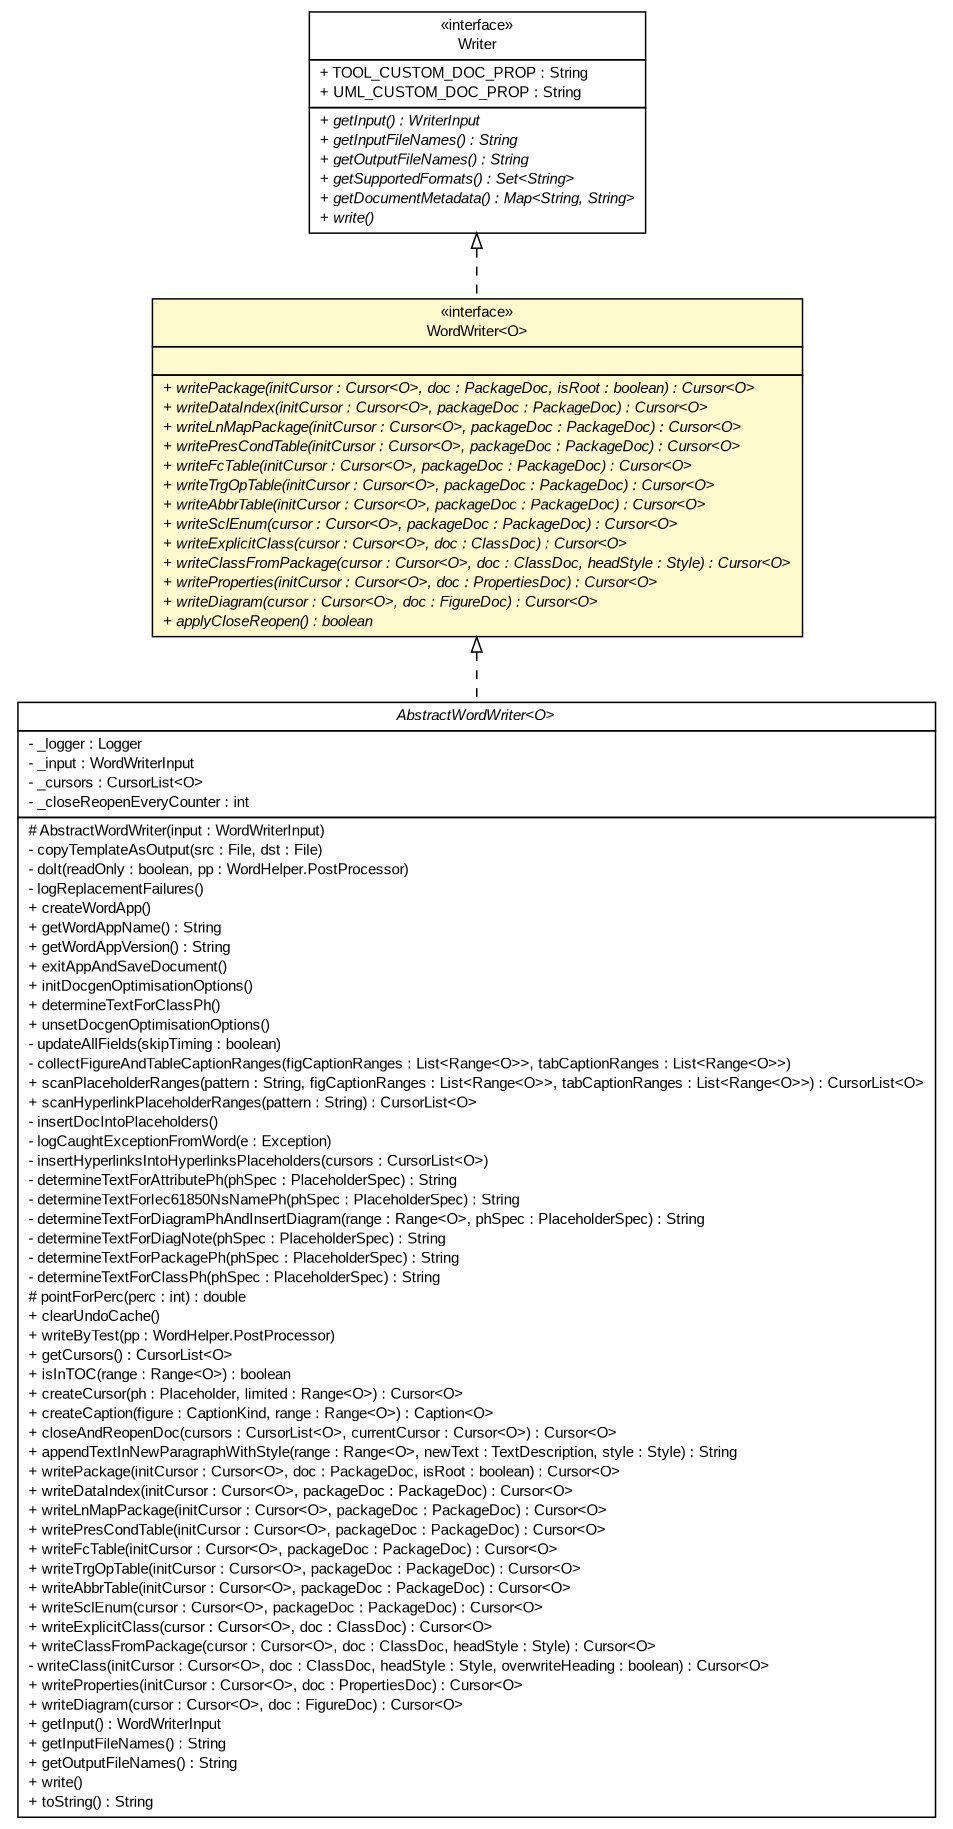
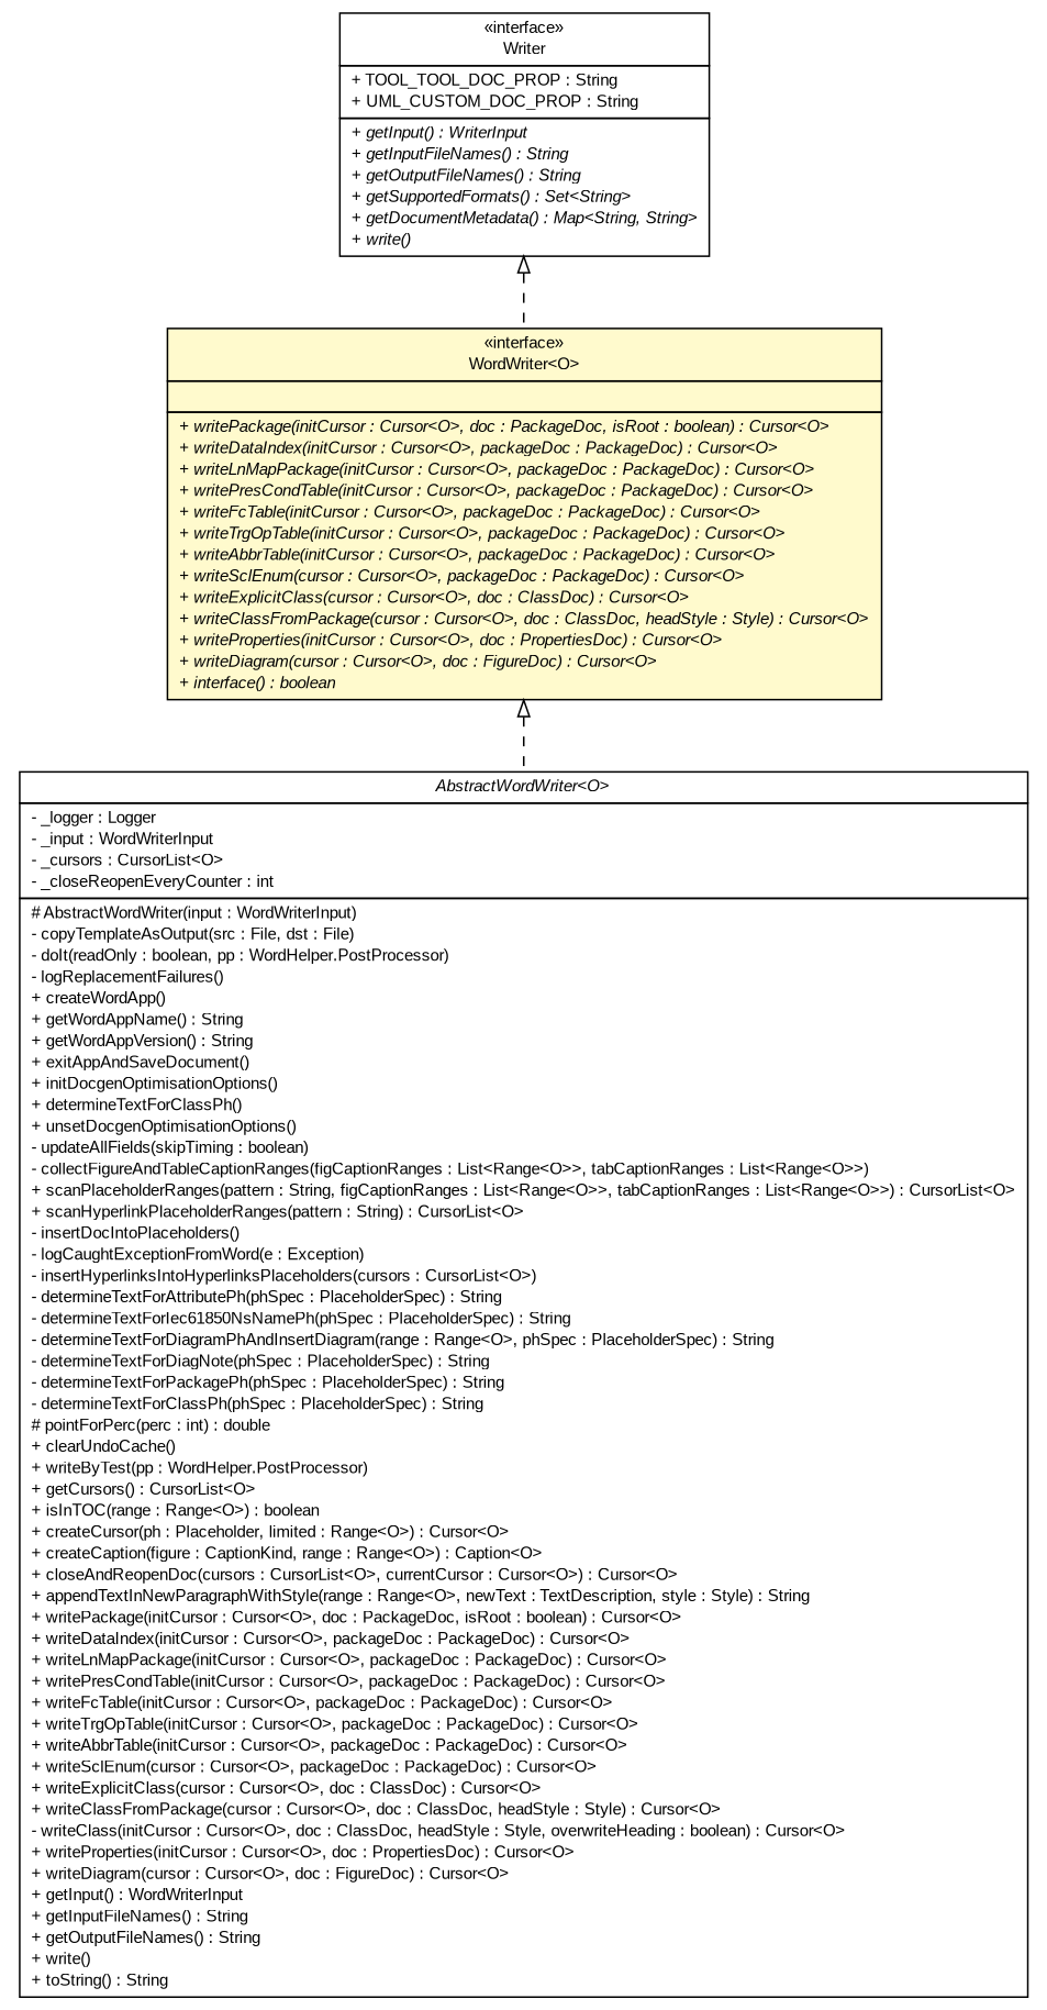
  digraph {
    nodesep=0.25
    ranksep=0.5
    node [fontcolor=black fontname=arial fontsize=10.0 shape=plaintext]
    edge [arrowtail=empty dir=back fontname=arial fontsize=10 headport=p labelfontname=arial labelfontsize=10 style=dashed tailport=p]
-   n1 [label=<<table title="org.tanjakostic.jcleancim.docgen.writer.Writer" border="0" cellborder="1" cellspacing="0" cellpadding="2" port="p" href="../Writer.html"> 		<tr><td><table border="0" cellspacing="0" cellpadding="1"> <tr><td align="center" balign="center"> &#171;interface&#187; </td></tr> <tr><td align="center" balign="center"> Writer </td></tr> 		</table></td></tr> 		<tr><td><table border="0" cellspacing="0" cellpadding="1"> <tr><td align="left" balign="left"> + TOOL_CUSTOM_DOC_PROP : String </td></tr> <tr><td align="left" balign="left"> + UML_CUSTOM_DOC_PROP : String </td></tr> 		</table></td></tr> 		<tr><td><table border="0" cellspacing="0" cellpadding="1"> <tr><td align="left" balign="left"><font face="Arial Italic" point-size="10.0"> + getInput() : WriterInput </font></td></tr> <tr><td align="left" balign="left"><font face="Arial Italic" point-size="10.0"> + getInputFileNames() : String </font></td></tr> <tr><td align="left" balign="left"><font face="Arial Italic" point-size="10.0"> + getOutputFileNames() : String </font></td></tr> <tr><td align="left" balign="left"><font face="Arial Italic" point-size="10.0"> + getSupportedFormats() : Set&lt;String&gt; </font></td></tr> <tr><td align="left" balign="left"><font face="Arial Italic" point-size="10.0"> + getDocumentMetadata() : Map&lt;String, String&gt; </font></td></tr> <tr><td align="left" balign="left"><font face="Arial Italic" point-size="10.0"> + write() </font></td></tr> 		</table></td></tr> 		</table>>]
-   n2 [label=<<table title="org.tanjakostic.jcleancim.docgen.writer.word.WordWriter" border="0" cellborder="1" cellspacing="0" cellpadding="2" port="p" bgcolor="lemonChiffon" href="./WordWriter.html"> 		<tr><td><table border="0" cellspacing="0" cellpadding="1"> <tr><td align="center" balign="center"> &#171;interface&#187; </td></tr> <tr><td align="center" balign="center"> WordWriter&lt;O&gt; </td></tr> 		</table></td></tr> 		<tr><td><table border="0" cellspacing="0" cellpadding="1"> <tr><td align="left" balign="left">  </td></tr> 		</table></td></tr> 		<tr><td><table border="0" cellspacing="0" cellpadding="1"> <tr><td align="left" balign="left"><font face="Arial Italic" point-size="10.0"> + writePackage(initCursor : Cursor&lt;O&gt;, doc : PackageDoc, isRoot : boolean) : Cursor&lt;O&gt; </font></td></tr> <tr><td align="left" balign="left"><font face="Arial Italic" point-size="10.0"> + writeDataIndex(initCursor : Cursor&lt;O&gt;, packageDoc : PackageDoc) : Cursor&lt;O&gt; </font></td></tr> <tr><td align="left" balign="left"><font face="Arial Italic" point-size="10.0"> + writeLnMapPackage(initCursor : Cursor&lt;O&gt;, packageDoc : PackageDoc) : Cursor&lt;O&gt; </font></td></tr> <tr><td align="left" balign="left"><font face="Arial Italic" point-size="10.0"> + writePresCondTable(initCursor : Cursor&lt;O&gt;, packageDoc : PackageDoc) : Cursor&lt;O&gt; </font></td></tr> <tr><td align="left" balign="left"><font face="Arial Italic" point-size="10.0"> + writeFcTable(initCursor : Cursor&lt;O&gt;, packageDoc : PackageDoc) : Cursor&lt;O&gt; </font></td></tr> <tr><td align="left" balign="left"><font face="Arial Italic" point-size="10.0"> + writeTrgOpTable(initCursor : Cursor&lt;O&gt;, packageDoc : PackageDoc) : Cursor&lt;O&gt; </font></td></tr> <tr><td align="left" balign="left"><font face="Arial Italic" point-size="10.0"> + writeAbbrTable(initCursor : Cursor&lt;O&gt;, packageDoc : PackageDoc) : Cursor&lt;O&gt; </font></td></tr> <tr><td align="left" balign="left"><font face="Arial Italic" point-size="10.0"> + writeSclEnum(cursor : Cursor&lt;O&gt;, packageDoc : PackageDoc) : Cursor&lt;O&gt; </font></td></tr> <tr><td align="left" balign="left"><font face="Arial Italic" point-size="10.0"> + writeExplicitClass(cursor : Cursor&lt;O&gt;, doc : ClassDoc) : Cursor&lt;O&gt; </font></td></tr> <tr><td align="left" balign="left"><font face="Arial Italic" point-size="10.0"> + writeClassFromPackage(cursor : Cursor&lt;O&gt;, doc : ClassDoc, headStyle : Style) : Cursor&lt;O&gt; </font></td></tr> <tr><td align="left" balign="left"><font face="Arial Italic" point-size="10.0"> + writeProperties(initCursor : Cursor&lt;O&gt;, doc : PropertiesDoc) : Cursor&lt;O&gt; </font></td></tr> <tr><td align="left" balign="left"><font face="Arial Italic" point-size="10.0"> + writeDiagram(cursor : Cursor&lt;O&gt;, doc : FigureDoc) : Cursor&lt;O&gt; </font></td></tr> <tr><td align="left" balign="left"><font face="Arial Italic" point-size="10.0"> + applyCloseReopen() : boolean </font></td></tr> 		</table></td></tr> 		</table>>]
+   n1 [label=<<table title="org.tanjakostic.jcleancim.docgen.writer.Writer" border="0" cellborder="1" cellspacing="0" cellpadding="2" port="p" href="../Writer.html"> 		<tr><td><table border="0" cellspacing="0" cellpadding="1"> <tr><td align="center" balign="center"> &#171;interface&#187; </td></tr> <tr><td align="center" balign="center"> Writer </td></tr> 		</table></td></tr> 		<tr><td><table border="0" cellspacing="0" cellpadding="1"> <tr><td align="left" balign="left"> + TOOL_TOOL_DOC_PROP : String </td></tr> <tr><td align="left" balign="left"> + UML_CUSTOM_DOC_PROP : String </td></tr> 		</table></td></tr> 		<tr><td><table border="0" cellspacing="0" cellpadding="1"> <tr><td align="left" balign="left"><font face="Arial Italic" point-size="10.0"> + getInput() : WriterInput </font></td></tr> <tr><td align="left" balign="left"><font face="Arial Italic" point-size="10.0"> + getInputFileNames() : String </font></td></tr> <tr><td align="left" balign="left"><font face="Arial Italic" point-size="10.0"> + getOutputFileNames() : String </font></td></tr> <tr><td align="left" balign="left"><font face="Arial Italic" point-size="10.0"> + getSupportedFormats() : Set&lt;String&gt; </font></td></tr> <tr><td align="left" balign="left"><font face="Arial Italic" point-size="10.0"> + getDocumentMetadata() : Map&lt;String, String&gt; </font></td></tr> <tr><td align="left" balign="left"><font face="Arial Italic" point-size="10.0"> + write() </font></td></tr> 		</table></td></tr> 		</table>>]
+   n2 [label=<<table title="org.tanjakostic.jcleancim.docgen.writer.word.WordWriter" border="0" cellborder="1" cellspacing="0" cellpadding="2" port="p" bgcolor="lemonChiffon" href="./WordWriter.html"> 		<tr><td><table border="0" cellspacing="0" cellpadding="1"> <tr><td align="center" balign="center"> &#171;interface&#187; </td></tr> <tr><td align="center" balign="center"> WordWriter&lt;O&gt; </td></tr> 		</table></td></tr> 		<tr><td><table border="0" cellspacing="0" cellpadding="1"> <tr><td align="left" balign="left">  </td></tr> 		</table></td></tr> 		<tr><td><table border="0" cellspacing="0" cellpadding="1"> <tr><td align="left" balign="left"><font face="Arial Italic" point-size="10.0"> + writePackage(initCursor : Cursor&lt;O&gt;, doc : PackageDoc, isRoot : boolean) : Cursor&lt;O&gt; </font></td></tr> <tr><td align="left" balign="left"><font face="Arial Italic" point-size="10.0"> + writeDataIndex(initCursor : Cursor&lt;O&gt;, packageDoc : PackageDoc) : Cursor&lt;O&gt; </font></td></tr> <tr><td align="left" balign="left"><font face="Arial Italic" point-size="10.0"> + writeLnMapPackage(initCursor : Cursor&lt;O&gt;, packageDoc : PackageDoc) : Cursor&lt;O&gt; </font></td></tr> <tr><td align="left" balign="left"><font face="Arial Italic" point-size="10.0"> + writePresCondTable(initCursor : Cursor&lt;O&gt;, packageDoc : PackageDoc) : Cursor&lt;O&gt; </font></td></tr> <tr><td align="left" balign="left"><font face="Arial Italic" point-size="10.0"> + writeFcTable(initCursor : Cursor&lt;O&gt;, packageDoc : PackageDoc) : Cursor&lt;O&gt; </font></td></tr> <tr><td align="left" balign="left"><font face="Arial Italic" point-size="10.0"> + writeTrgOpTable(initCursor : Cursor&lt;O&gt;, packageDoc : PackageDoc) : Cursor&lt;O&gt; </font></td></tr> <tr><td align="left" balign="left"><font face="Arial Italic" point-size="10.0"> + writeAbbrTable(initCursor : Cursor&lt;O&gt;, packageDoc : PackageDoc) : Cursor&lt;O&gt; </font></td></tr> <tr><td align="left" balign="left"><font face="Arial Italic" point-size="10.0"> + writeSclEnum(cursor : Cursor&lt;O&gt;, packageDoc : PackageDoc) : Cursor&lt;O&gt; </font></td></tr> <tr><td align="left" balign="left"><font face="Arial Italic" point-size="10.0"> + writeExplicitClass(cursor : Cursor&lt;O&gt;, doc : ClassDoc) : Cursor&lt;O&gt; </font></td></tr> <tr><td align="left" balign="left"><font face="Arial Italic" point-size="10.0"> + writeClassFromPackage(cursor : Cursor&lt;O&gt;, doc : ClassDoc, headStyle : Style) : Cursor&lt;O&gt; </font></td></tr> <tr><td align="left" balign="left"><font face="Arial Italic" point-size="10.0"> + writeProperties(initCursor : Cursor&lt;O&gt;, doc : PropertiesDoc) : Cursor&lt;O&gt; </font></td></tr> <tr><td align="left" balign="left"><font face="Arial Italic" point-size="10.0"> + writeDiagram(cursor : Cursor&lt;O&gt;, doc : FigureDoc) : Cursor&lt;O&gt; </font></td></tr> <tr><td align="left" balign="left"><font face="Arial Italic" point-size="10.0"> + interface() : boolean </font></td></tr> 		</table></td></tr> 		</table>>]
    n3 [label=<<table title="org.tanjakostic.jcleancim.docgen.writer.word.AbstractWordWriter" border="0" cellborder="1" cellspacing="0" cellpadding="2" port="p" href="./AbstractWordWriter.html"> 		<tr><td><table border="0" cellspacing="0" cellpadding="1"> <tr><td align="center" balign="center"><font face="Arial Italic"> AbstractWordWriter&lt;O&gt; </font></td></tr> 		</table></td></tr> 		<tr><td><table border="0" cellspacing="0" cellpadding="1"> <tr><td align="left" balign="left"> - _logger : Logger </td></tr> <tr><td align="left" balign="left"> - _input : WordWriterInput </td></tr> <tr><td align="left" balign="left"> - _cursors : CursorList&lt;O&gt; </td></tr> <tr><td align="left" balign="left"> - _closeReopenEveryCounter : int </td></tr> 		</table></td></tr> 		<tr><td><table border="0" cellspacing="0" cellpadding="1"> <tr><td align="left" balign="left"> # AbstractWordWriter(input : WordWriterInput) </td></tr> <tr><td align="left" balign="left"> - copyTemplateAsOutput(src : File, dst : File) </td></tr> <tr><td align="left" balign="left"> - doIt(readOnly : boolean, pp : WordHelper.PostProcessor) </td></tr> <tr><td align="left" balign="left"> - logReplacementFailures() </td></tr> <tr><td align="left" balign="left"> + createWordApp() </td></tr> <tr><td align="left" balign="left"> + getWordAppName() : String </td></tr> <tr><td align="left" balign="left"> + getWordAppVersion() : String </td></tr> <tr><td align="left" balign="left"> + exitAppAndSaveDocument() </td></tr> <tr><td align="left" balign="left"> + initDocgenOptimisationOptions() </td></tr> <tr><td align="left" balign="left"> + determineTextForClassPh() </td></tr> <tr><td align="left" balign="left"> + unsetDocgenOptimisationOptions() </td></tr> <tr><td align="left" balign="left"> - updateAllFields(skipTiming : boolean) </td></tr> <tr><td align="left" balign="left"> - collectFigureAndTableCaptionRanges(figCaptionRanges : List&lt;Range&lt;O&gt;&gt;, tabCaptionRanges : List&lt;Range&lt;O&gt;&gt;) </td></tr> <tr><td align="left" balign="left"> + scanPlaceholderRanges(pattern : String, figCaptionRanges : List&lt;Range&lt;O&gt;&gt;, tabCaptionRanges : List&lt;Range&lt;O&gt;&gt;) : CursorList&lt;O&gt; </td></tr> <tr><td align="left" balign="left"> + scanHyperlinkPlaceholderRanges(pattern : String) : CursorList&lt;O&gt; </td></tr> <tr><td align="left" balign="left"> - insertDocIntoPlaceholders() </td></tr> <tr><td align="left" balign="left"> - logCaughtExceptionFromWord(e : Exception) </td></tr> <tr><td align="left" balign="left"> - insertHyperlinksIntoHyperlinksPlaceholders(cursors : CursorList&lt;O&gt;) </td></tr> <tr><td align="left" balign="left"> - determineTextForAttributePh(phSpec : PlaceholderSpec) : String </td></tr> <tr><td align="left" balign="left"> - determineTextForIec61850NsNamePh(phSpec : PlaceholderSpec) : String </td></tr> <tr><td align="left" balign="left"> - determineTextForDiagramPhAndInsertDiagram(range : Range&lt;O&gt;, phSpec : PlaceholderSpec) : String </td></tr> <tr><td align="left" balign="left"> - determineTextForDiagNote(phSpec : PlaceholderSpec) : String </td></tr> <tr><td align="left" balign="left"> - determineTextForPackagePh(phSpec : PlaceholderSpec) : String </td></tr> <tr><td align="left" balign="left"> - determineTextForClassPh(phSpec : PlaceholderSpec) : String </td></tr> <tr><td align="left" balign="left"> # pointForPerc(perc : int) : double </td></tr> <tr><td align="left" balign="left"> + clearUndoCache() </td></tr> <tr><td align="left" balign="left"> + writeByTest(pp : WordHelper.PostProcessor) </td></tr> <tr><td align="left" balign="left"> + getCursors() : CursorList&lt;O&gt; </td></tr> <tr><td align="left" balign="left"> + isInTOC(range : Range&lt;O&gt;) : boolean </td></tr> <tr><td align="left" balign="left"> + createCursor(ph : Placeholder, limited : Range&lt;O&gt;) : Cursor&lt;O&gt; </td></tr> <tr><td align="left" balign="left"> + createCaption(figure : CaptionKind, range : Range&lt;O&gt;) : Caption&lt;O&gt; </td></tr> <tr><td align="left" balign="left"> + closeAndReopenDoc(cursors : CursorList&lt;O&gt;, currentCursor : Cursor&lt;O&gt;) : Cursor&lt;O&gt; </td></tr> <tr><td align="left" balign="left"> + appendTextInNewParagraphWithStyle(range : Range&lt;O&gt;, newText : TextDescription, style : Style) : String </td></tr> <tr><td align="left" balign="left"> + writePackage(initCursor : Cursor&lt;O&gt;, doc : PackageDoc, isRoot : boolean) : Cursor&lt;O&gt; </td></tr> <tr><td align="left" balign="left"> + writeDataIndex(initCursor : Cursor&lt;O&gt;, packageDoc : PackageDoc) : Cursor&lt;O&gt; </td></tr> <tr><td align="left" balign="left"> + writeLnMapPackage(initCursor : Cursor&lt;O&gt;, packageDoc : PackageDoc) : Cursor&lt;O&gt; </td></tr> <tr><td align="left" balign="left"> + writePresCondTable(initCursor : Cursor&lt;O&gt;, packageDoc : PackageDoc) : Cursor&lt;O&gt; </td></tr> <tr><td align="left" balign="left"> + writeFcTable(initCursor : Cursor&lt;O&gt;, packageDoc : PackageDoc) : Cursor&lt;O&gt; </td></tr> <tr><td align="left" balign="left"> + writeTrgOpTable(initCursor : Cursor&lt;O&gt;, packageDoc : PackageDoc) : Cursor&lt;O&gt; </td></tr> <tr><td align="left" balign="left"> + writeAbbrTable(initCursor : Cursor&lt;O&gt;, packageDoc : PackageDoc) : Cursor&lt;O&gt; </td></tr> <tr><td align="left" balign="left"> + writeSclEnum(cursor : Cursor&lt;O&gt;, packageDoc : PackageDoc) : Cursor&lt;O&gt; </td></tr> <tr><td align="left" balign="left"> + writeExplicitClass(cursor : Cursor&lt;O&gt;, doc : ClassDoc) : Cursor&lt;O&gt; </td></tr> <tr><td align="left" balign="left"> + writeClassFromPackage(cursor : Cursor&lt;O&gt;, doc : ClassDoc, headStyle : Style) : Cursor&lt;O&gt; </td></tr> <tr><td align="left" balign="left"> - writeClass(initCursor : Cursor&lt;O&gt;, doc : ClassDoc, headStyle : Style, overwriteHeading : boolean) : Cursor&lt;O&gt; </td></tr> <tr><td align="left" balign="left"> + writeProperties(initCursor : Cursor&lt;O&gt;, doc : PropertiesDoc) : Cursor&lt;O&gt; </td></tr> <tr><td align="left" balign="left"> + writeDiagram(cursor : Cursor&lt;O&gt;, doc : FigureDoc) : Cursor&lt;O&gt; </td></tr> <tr><td align="left" balign="left"> + getInput() : WordWriterInput </td></tr> <tr><td align="left" balign="left"> + getInputFileNames() : String </td></tr> <tr><td align="left" balign="left"> + getOutputFileNames() : String </td></tr> <tr><td align="left" balign="left"> + write() </td></tr> <tr><td align="left" balign="left"> + toString() : String </td></tr> 		</table></td></tr> 		</table>>]
    n1 -> n2
    n2 -> n3
  }
